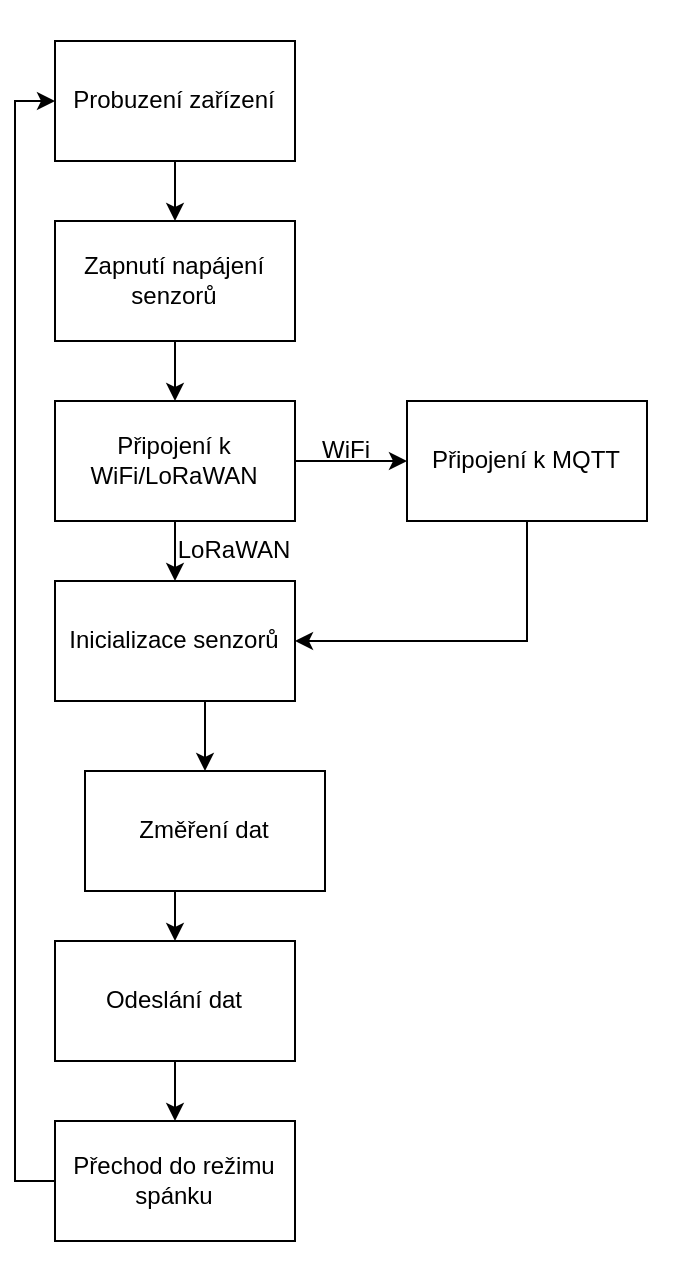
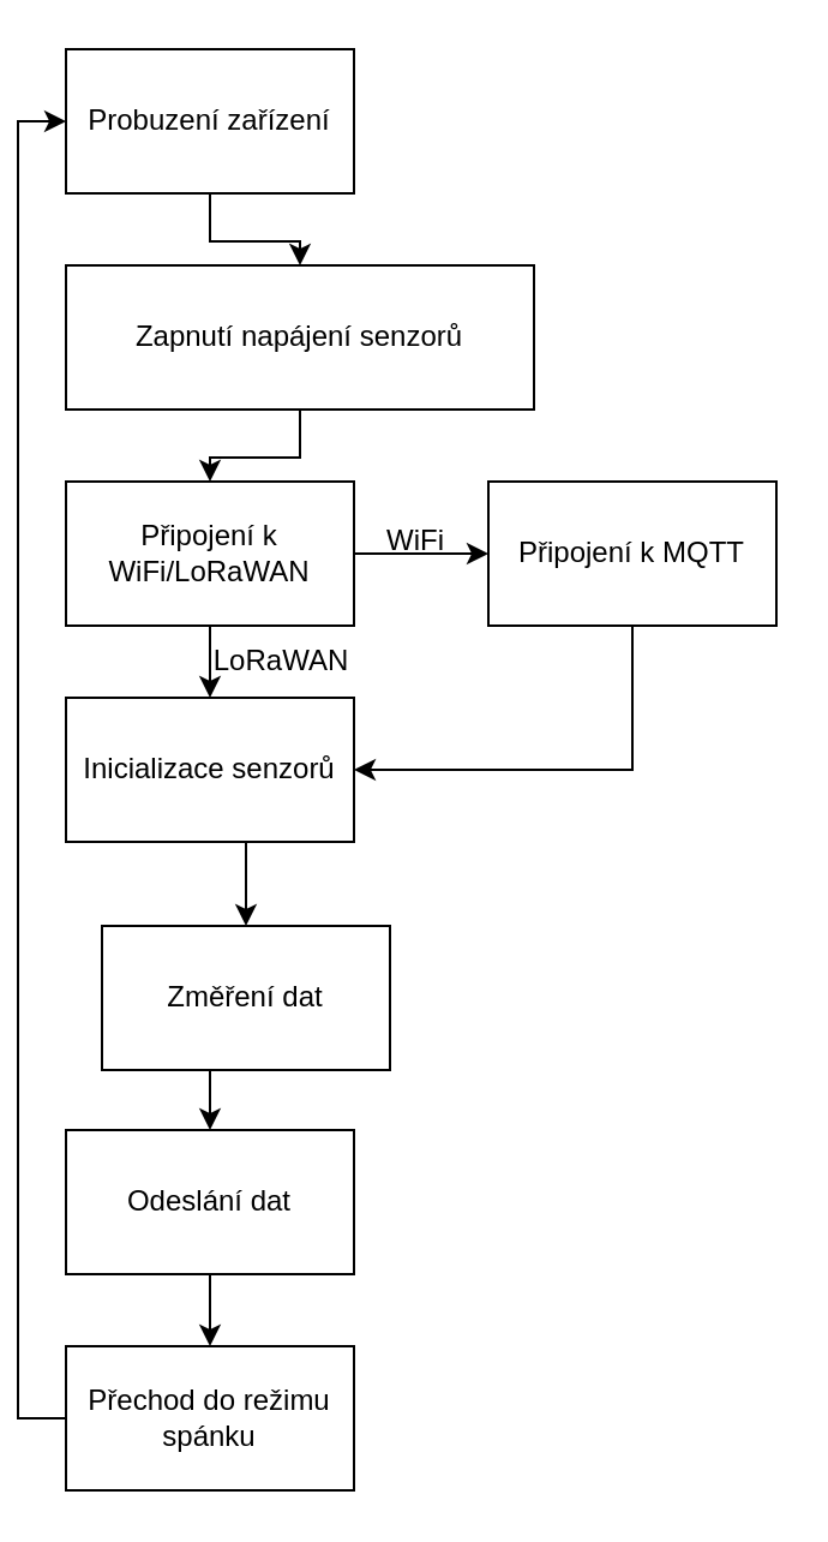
  <mxCell id="0" />
  <mxCell id="1" parent="0" />
  <mxCell id="2" style="edgeStyle=orthogonalEdgeStyle;rounded=0;orthogonalLoop=1;jettySize=auto;html=1;exitX=0.5;exitY=1;exitDx=0;exitDy=0;entryX=0.5;entryY=0;entryDx=0;entryDy=0;" edge="1" parent="1" source="3" target="5"><mxGeometry relative="1" as="geometry" /></mxCell>
  <mxCell id="3" value="Probuzení zařízení" style="rounded=0;whiteSpace=wrap;html=1;" vertex="1" parent="1"><mxGeometry x="20" y="20" width="120" height="60" as="geometry" /></mxCell>
  <mxCell id="4" style="edgeStyle=orthogonalEdgeStyle;rounded=0;orthogonalLoop=1;jettySize=auto;html=1;exitX=0.5;exitY=1;exitDx=0;exitDy=0;entryX=0.5;entryY=0;entryDx=0;entryDy=0;" edge="1" parent="1" source="5" target="8"><mxGeometry relative="1" as="geometry" /></mxCell>
- <mxCell id="5" value="Zapnutí napájení senzorů" style="rounded=0;whiteSpace=wrap;html=1;" vertex="1" parent="1"><mxGeometry x="20" y="110" width="120" height="60" as="geometry" /></mxCell>
+ <mxCell id="5" value="Zapnutí napájení senzorů" style="rounded=0;whiteSpace=wrap;html=1;" vertex="1" parent="1"><mxGeometry x="20" y="110" width="195" height="60" as="geometry" /></mxCell>
  <mxCell id="6" style="edgeStyle=orthogonalEdgeStyle;rounded=0;orthogonalLoop=1;jettySize=auto;html=1;exitX=0.5;exitY=1;exitDx=0;exitDy=0;entryX=0.5;entryY=0;entryDx=0;entryDy=0;" edge="1" parent="1" source="8" target="10"><mxGeometry relative="1" as="geometry" /></mxCell>
  <mxCell id="7" style="edgeStyle=orthogonalEdgeStyle;rounded=0;orthogonalLoop=1;jettySize=auto;html=1;exitX=1;exitY=0.5;exitDx=0;exitDy=0;entryX=0;entryY=0.5;entryDx=0;entryDy=0;" edge="1" parent="1" source="8" target="14"><mxGeometry relative="1" as="geometry" /></mxCell>
  <mxCell id="8" value="Připojení k WiFi/LoRaWAN" style="rounded=0;whiteSpace=wrap;html=1;" vertex="1" parent="1"><mxGeometry x="20" y="200" width="120" height="60" as="geometry" /></mxCell>
  <mxCell id="9" style="edgeStyle=orthogonalEdgeStyle;rounded=0;orthogonalLoop=1;jettySize=auto;html=1;exitX=0.5;exitY=1;exitDx=0;exitDy=0;entryX=0.5;entryY=0;entryDx=0;entryDy=0;" edge="1" parent="1" source="10" target="12"><mxGeometry relative="1" as="geometry" /></mxCell>
  <mxCell id="10" value="Inicializace senzorů" style="rounded=0;whiteSpace=wrap;html=1;" vertex="1" parent="1"><mxGeometry x="20" y="290" width="120" height="60" as="geometry" /></mxCell>
  <mxCell id="11" style="edgeStyle=orthogonalEdgeStyle;rounded=0;orthogonalLoop=1;jettySize=auto;html=1;exitX=0.5;exitY=1;exitDx=0;exitDy=0;entryX=0.5;entryY=0;entryDx=0;entryDy=0;" edge="1" parent="1" source="12" target="16"><mxGeometry relative="1" as="geometry" /></mxCell>
  <mxCell id="12" value="Změření dat" style="rounded=0;whiteSpace=wrap;html=1;" vertex="1" parent="1"><mxGeometry x="35" y="385" width="120" height="60" as="geometry" /></mxCell>
  <mxCell id="13" style="edgeStyle=orthogonalEdgeStyle;rounded=0;orthogonalLoop=1;jettySize=auto;html=1;exitX=0.5;exitY=1;exitDx=0;exitDy=0;entryX=1;entryY=0.5;entryDx=0;entryDy=0;" edge="1" parent="1" source="14" target="10"><mxGeometry relative="1" as="geometry" /></mxCell>
  <mxCell id="14" value="Připojení k MQTT" style="rounded=0;whiteSpace=wrap;html=1;" vertex="1" parent="1"><mxGeometry x="196" y="200" width="120" height="60" as="geometry" /></mxCell>
  <mxCell id="15" style="edgeStyle=orthogonalEdgeStyle;rounded=0;orthogonalLoop=1;jettySize=auto;html=1;exitX=0.5;exitY=1;exitDx=0;exitDy=0;entryX=0.5;entryY=0;entryDx=0;entryDy=0;" edge="1" parent="1" source="16" target="18"><mxGeometry relative="1" as="geometry" /></mxCell>
  <mxCell id="16" value="Odeslání dat" style="rounded=0;whiteSpace=wrap;html=1;" vertex="1" parent="1"><mxGeometry x="20" y="470" width="120" height="60" as="geometry" /></mxCell>
  <mxCell id="17" style="edgeStyle=orthogonalEdgeStyle;rounded=0;orthogonalLoop=1;jettySize=auto;html=1;exitX=0;exitY=0.5;exitDx=0;exitDy=0;entryX=0;entryY=0.5;entryDx=0;entryDy=0;" edge="1" parent="1" source="18" target="3"><mxGeometry relative="1" as="geometry" /></mxCell>
  <mxCell id="18" value="Přechod do režimu spánku" style="rounded=0;whiteSpace=wrap;html=1;" vertex="1" parent="1"><mxGeometry x="20" y="560" width="120" height="60" as="geometry" /></mxCell>
  <mxCell id="19" value="WiFi" style="text;html=1;strokeColor=none;fillColor=none;align=center;verticalAlign=middle;whiteSpace=wrap;rounded=0;" vertex="1" parent="1"><mxGeometry x="136" y="210" width="60" height="30" as="geometry" /></mxCell>
  <mxCell id="20" value="LoRaWAN" style="text;html=1;strokeColor=none;fillColor=none;align=center;verticalAlign=middle;whiteSpace=wrap;rounded=0;" vertex="1" parent="1"><mxGeometry x="80" y="260" width="60" height="30" as="geometry" /></mxCell>
